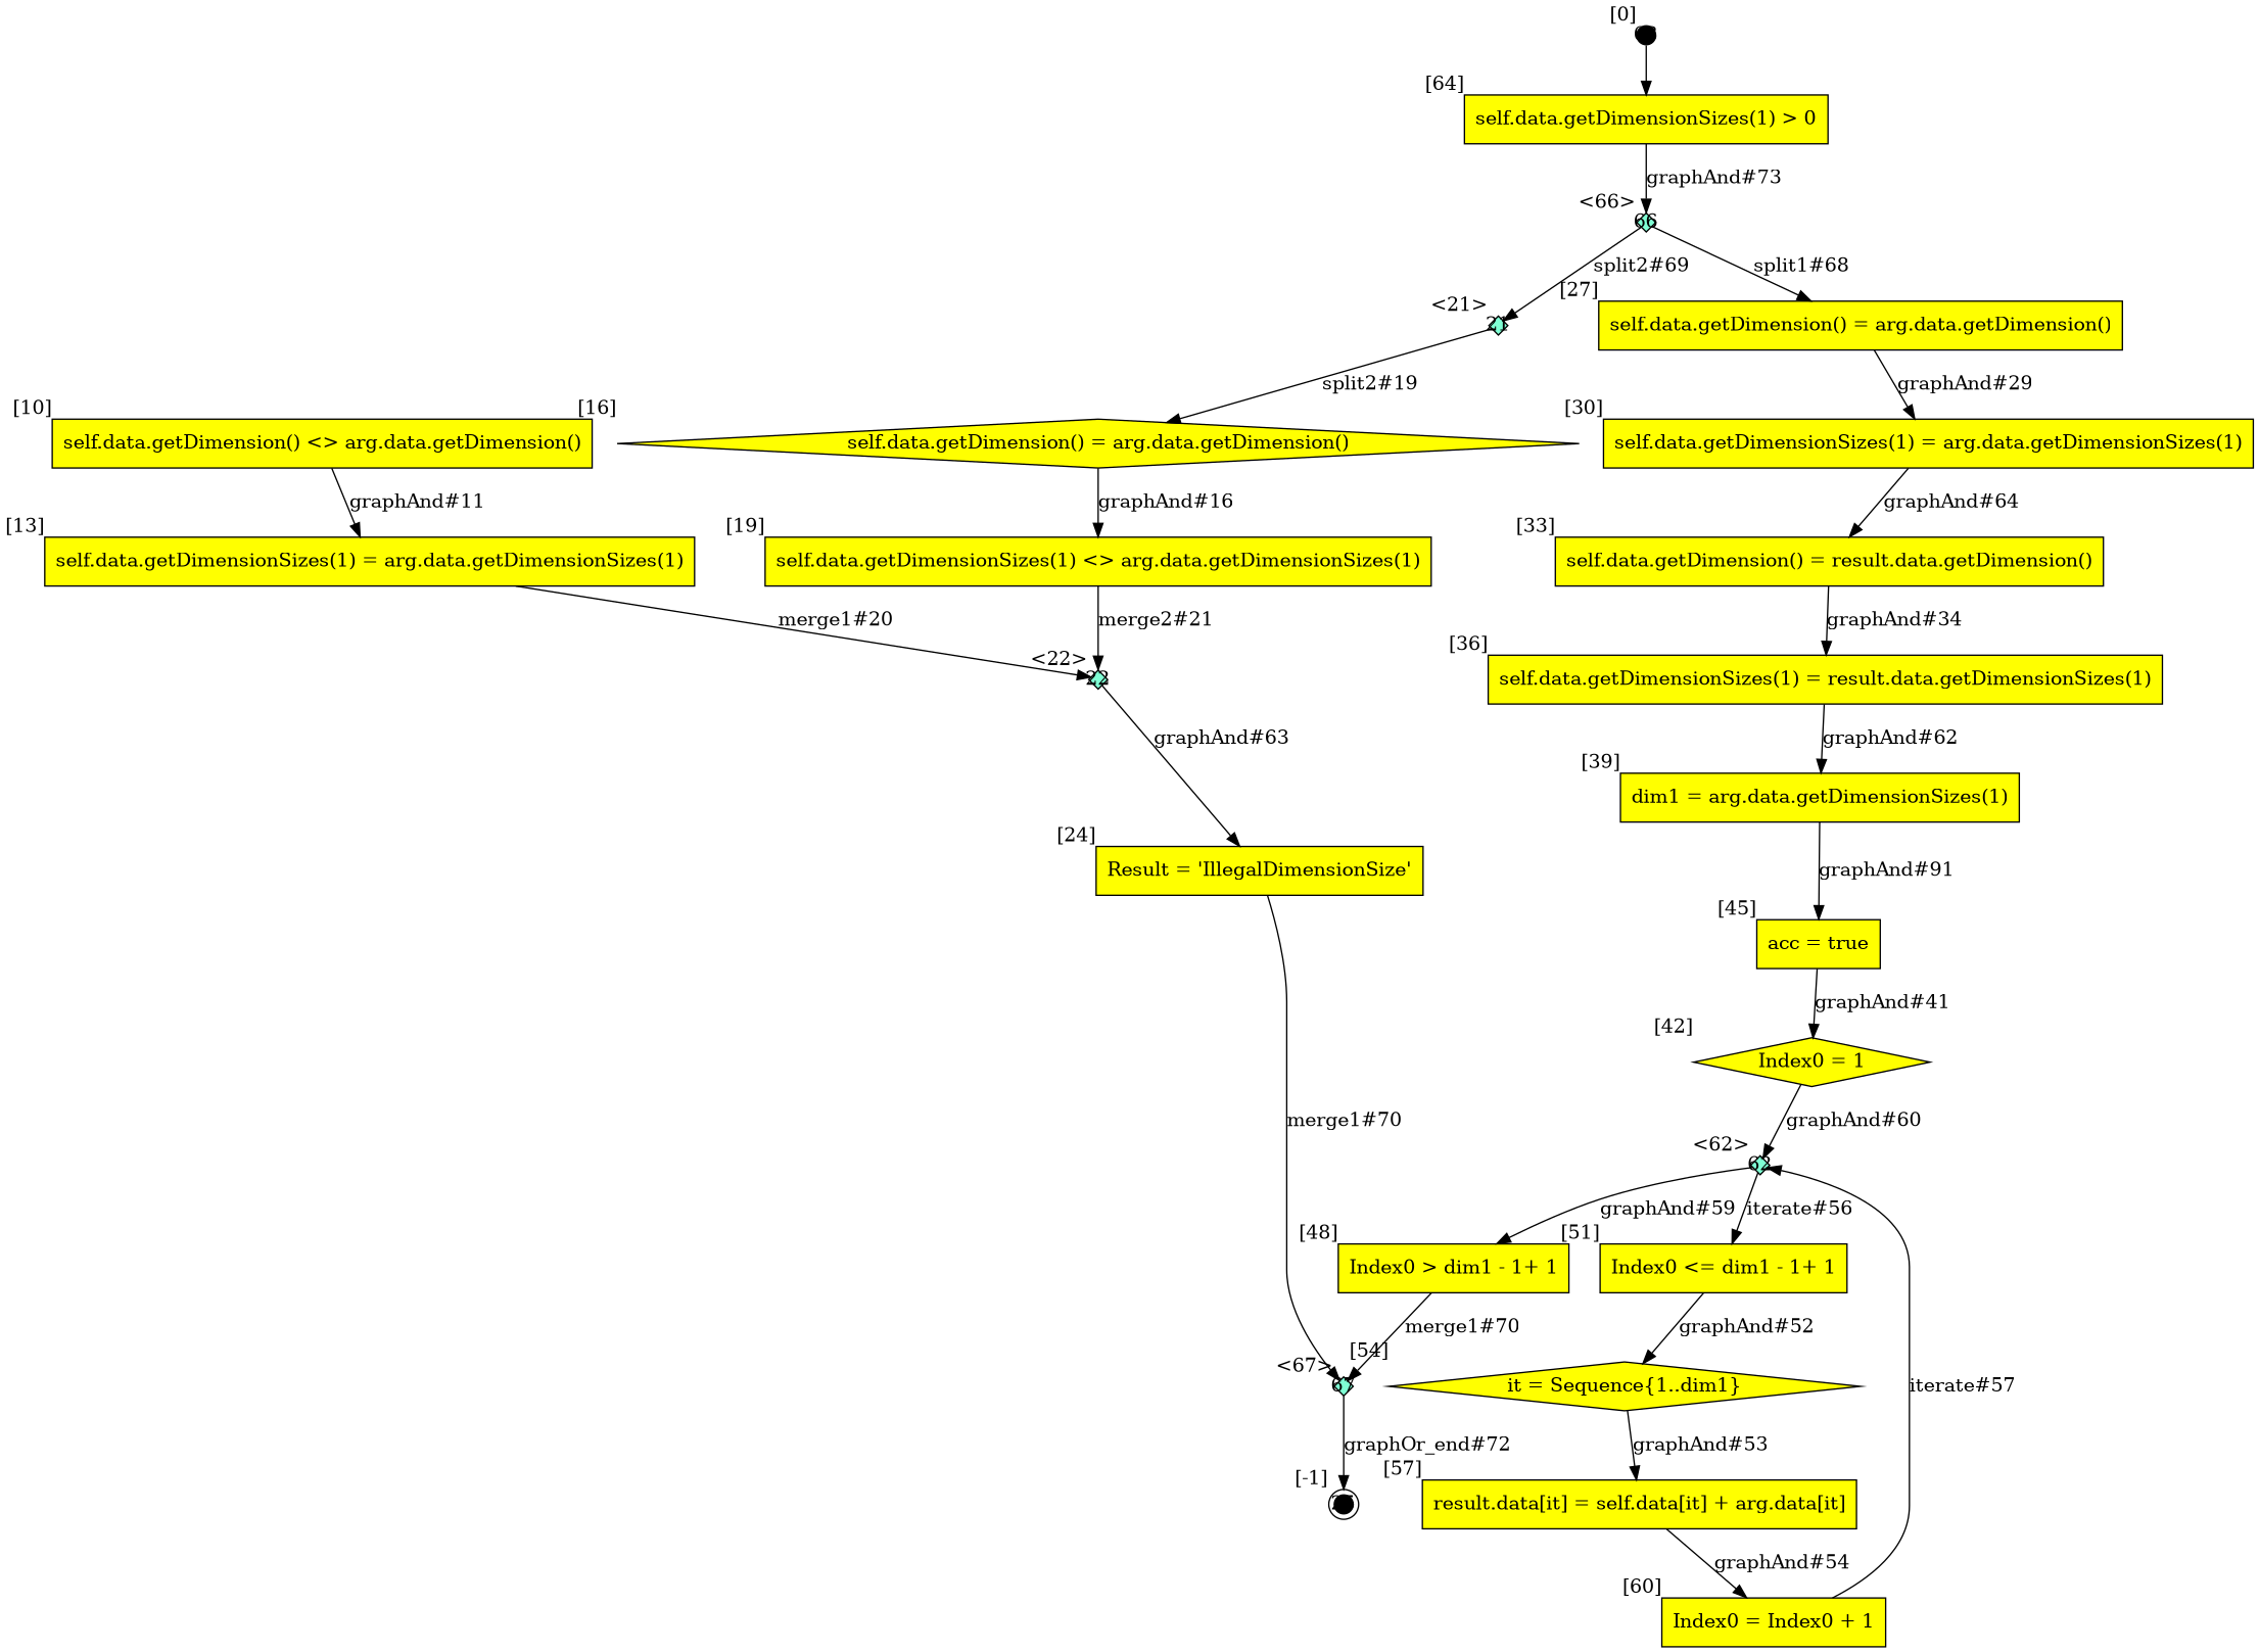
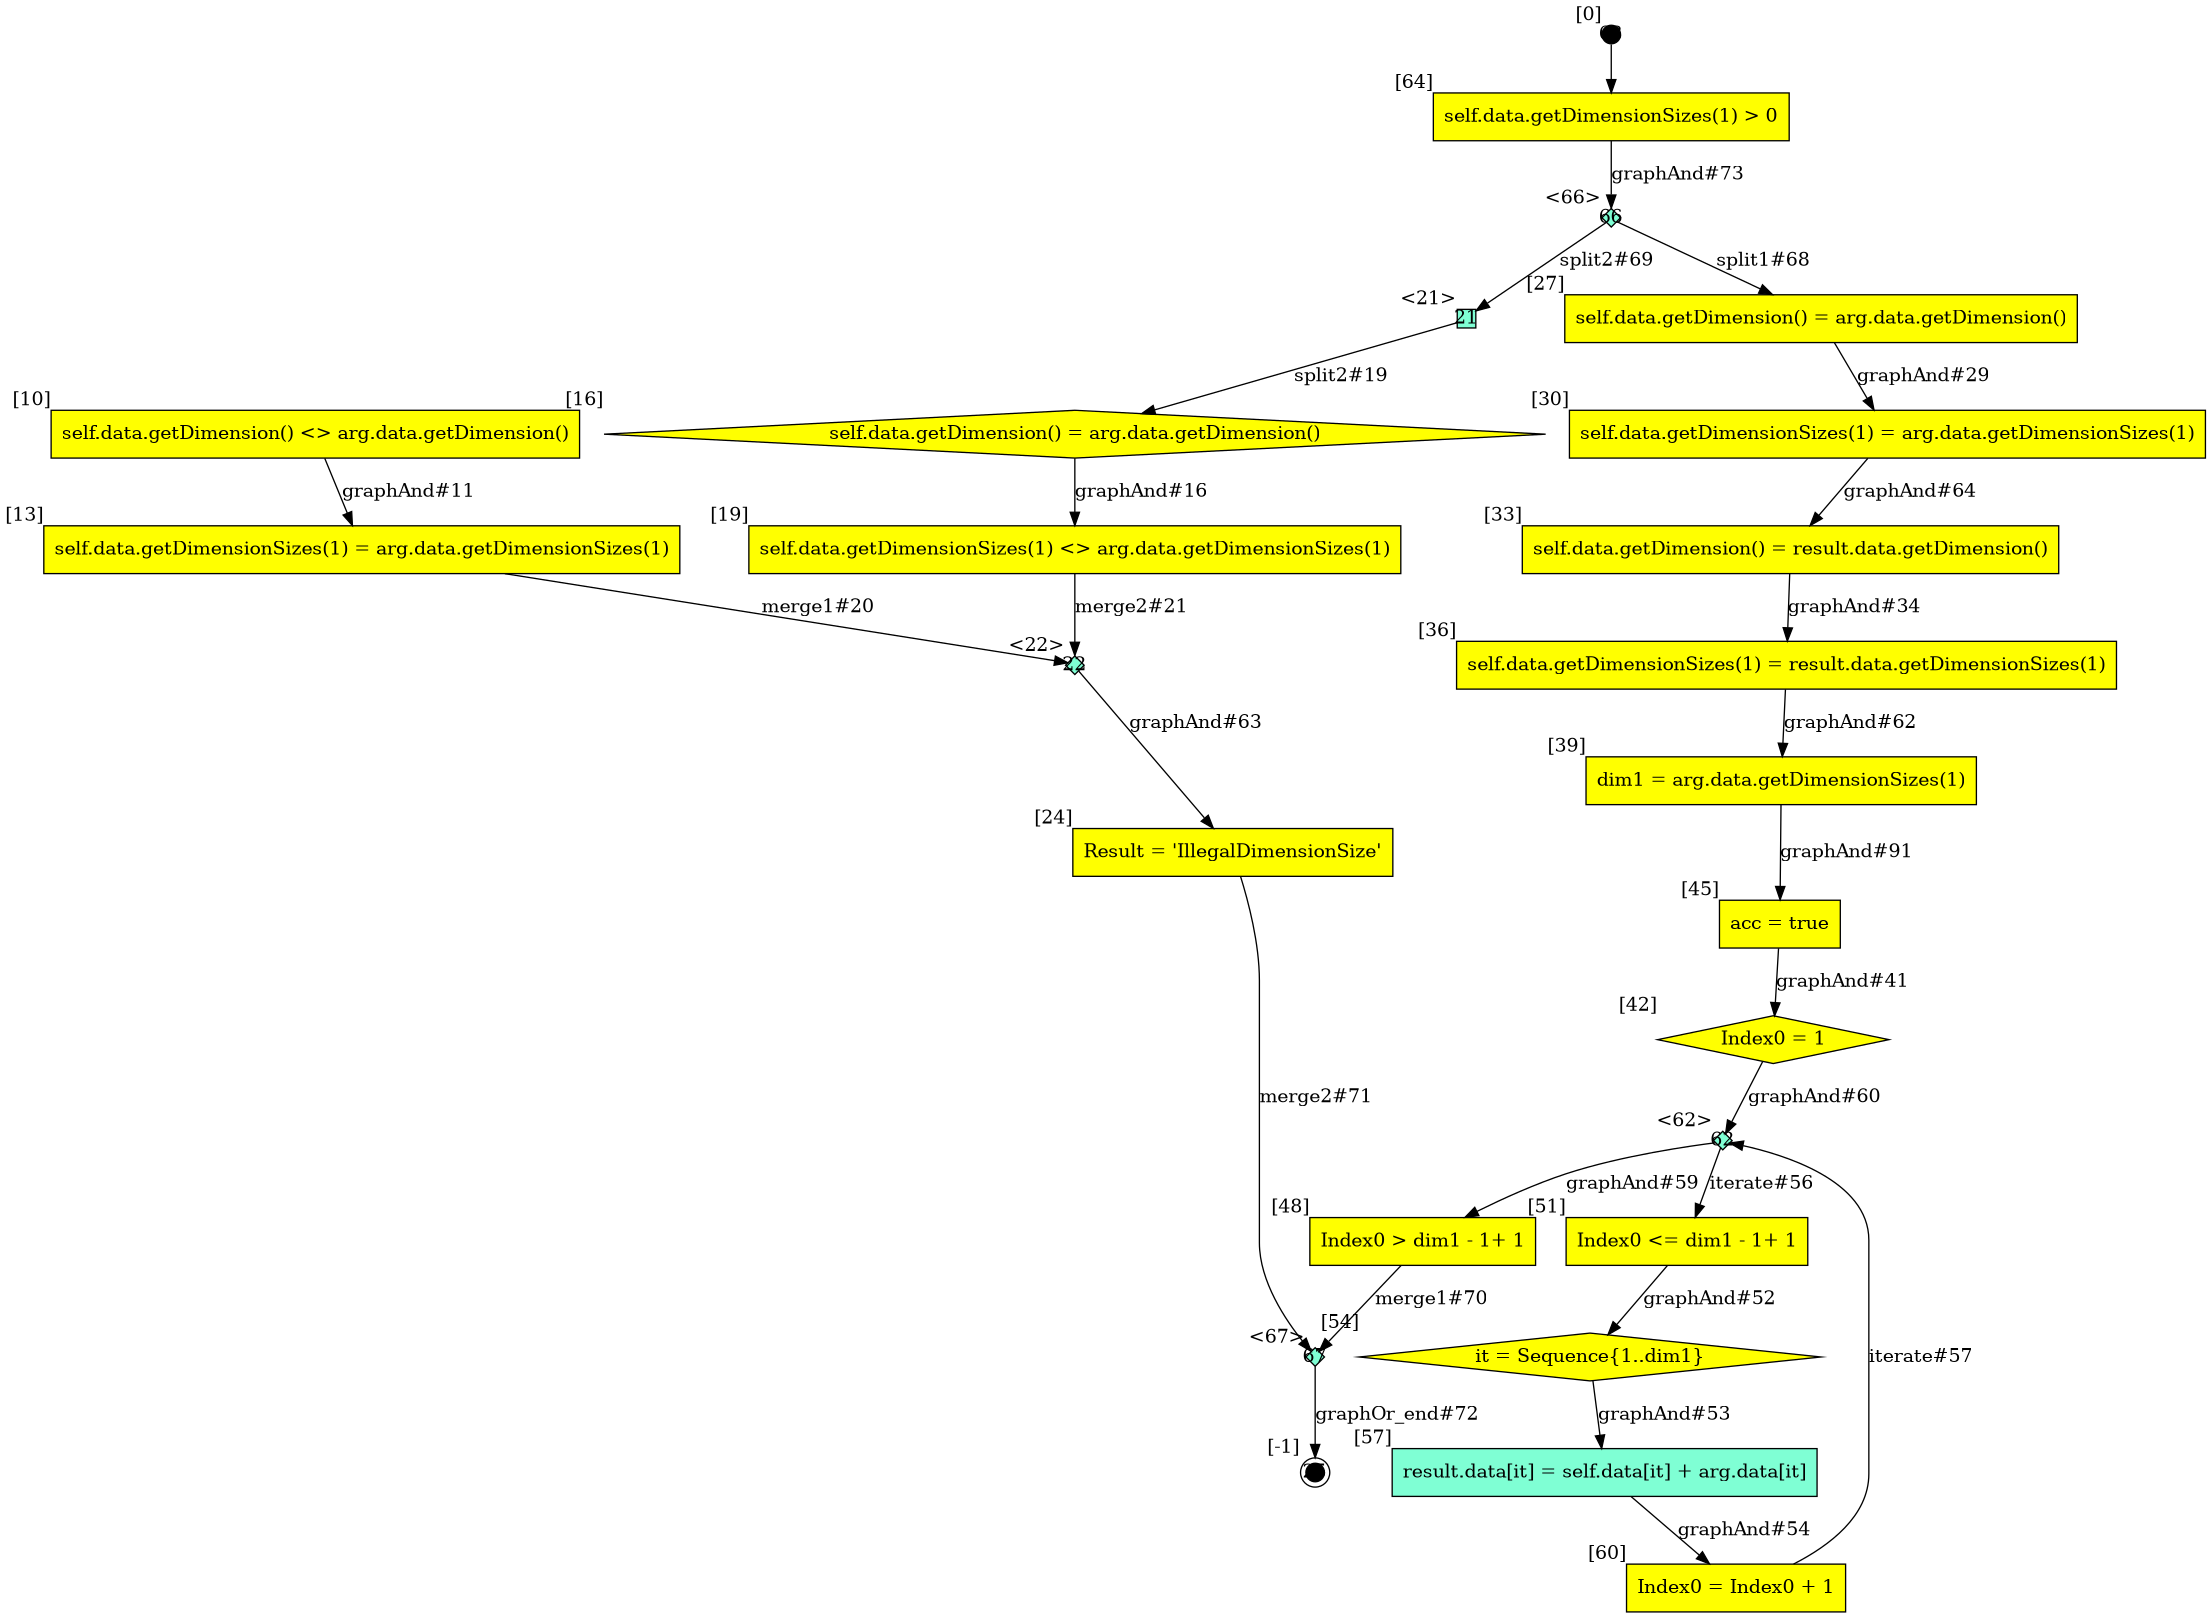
  digraph {
    fontname="DejaVu Serif"
    node [fillcolor=yellow fontname="DejaVu Serif" shape=box style=filled]
    edge [fontname="DejaVu Serif"]
    n1 [label="self.data.getDimensionSizes(1) > 0" xlabel="[64]"]
    66 [fillcolor=aquamarine fixedsize=true height=.2 shape=diamond width=.2 xlabel="<66>"]
-   21 [fillcolor=aquamarine fixedsize=true height=.2 shape=diamond width=.2 xlabel="<21>"]
+   21 [fillcolor=aquamarine fixedsize=true height=.2 width=.2 xlabel="<21>"]
    n4 [label="self.data.getDimension() = arg.data.getDimension()" xlabel="[27]"]
    n5 [label="self.data.getDimension() = arg.data.getDimension()" shape=diamond xlabel="[16]"]
    n6 [label="self.data.getDimensionSizes(1) = arg.data.getDimensionSizes(1)" xlabel="[30]"]
    67 [fillcolor=aquamarine fixedsize=true height=.2 shape=diamond width=.2 xlabel="<67>"]
    25 [fillcolor=black fixedsize=true height=.2 shape=doublecircle width=.2 xlabel="[-1]"]
    n9 [label="self.data.getDimension() <> arg.data.getDimension()" xlabel="[10]"]
    n10 [label="self.data.getDimensionSizes(1) = arg.data.getDimensionSizes(1)" xlabel="[13]"]
    22 [fillcolor=aquamarine fixedsize=true height=.2 shape=diamond width=.2 xlabel="<22>"]
    n12 [label="Result = 'IllegalDimensionSize'" xlabel="[24]"]
    n13 [label="self.data.getDimensionSizes(1) <> arg.data.getDimensionSizes(1)" xlabel="[19]"]
    n14 [label="self.data.getDimension() = result.data.getDimension()" xlabel="[33]"]
    n15 [label="self.data.getDimensionSizes(1) = result.data.getDimensionSizes(1)" xlabel="[36]"]
    n16 [label="dim1 = arg.data.getDimensionSizes(1)" xlabel="[39]"]
    n17 [label="acc = true" xlabel="[45]"]
    n18 [label="Index0 = 1" shape=diamond xlabel="[42]"]
    62 [fillcolor=aquamarine fixedsize=true height=.2 shape=diamond width=.2 xlabel="<62>"]
    n20 [label="Index0 > dim1 - 1+ 1" xlabel="[48]"]
    n21 [label="Index0 <= dim1 - 1+ 1" xlabel="[51]"]
    n22 [label="it = Sequence{1..dim1}" shape=diamond xlabel="[54]"]
-   n23 [label="result.data[it] = self.data[it] + arg.data[it]" xlabel="[57]"]
+   n23 [fillcolor=aquamarine label="result.data[it] = self.data[it] + arg.data[it]" xlabel="[57]"]
    n24 [label="Index0 = Index0 + 1" xlabel="[60]"]
    63 [fillcolor=black fixedsize=true height=.2 shape=circle width=.2 xlabel="[0]"]
    n1 -> 66 [label="graphAnd#73"]
    66 -> 21 [label="split2#69"]
    66 -> n4 [label="split1#68"]
    21 -> n5 [label="split2#19"]
    n4 -> n6 [label="graphAnd#29"]
    n5 -> n13 [label="graphAnd#16"]
    n6 -> n14 [label="graphAnd#64"]
    67 -> 25 [label="graphOr_end#72"]
    n9 -> n10 [label="graphAnd#11"]
    n10 -> 22 [label="merge1#20"]
    22 -> n12 [label="graphAnd#63"]
-   n12 -> 67 [label="merge1#70"]
+   n12 -> 67 [label="merge2#71"]
    n13 -> 22 [label="merge2#21"]
    n14 -> n15 [label="graphAnd#34"]
    n15 -> n16 [label="graphAnd#62"]
    n16 -> n17 [label="graphAnd#91"]
    n17 -> n18 [label="graphAnd#41"]
    n18 -> 62 [label="graphAnd#60"]
    62 -> n20 [label="graphAnd#59"]
    62 -> n21 [label="iterate#56"]
    n20 -> 67 [label="merge1#70"]
    n21 -> n22 [label="graphAnd#52"]
    n22 -> n23 [label="graphAnd#53"]
    n23 -> n24 [label="graphAnd#54"]
    n24 -> 62 [label="iterate#57"]
    63 -> n1
  }
